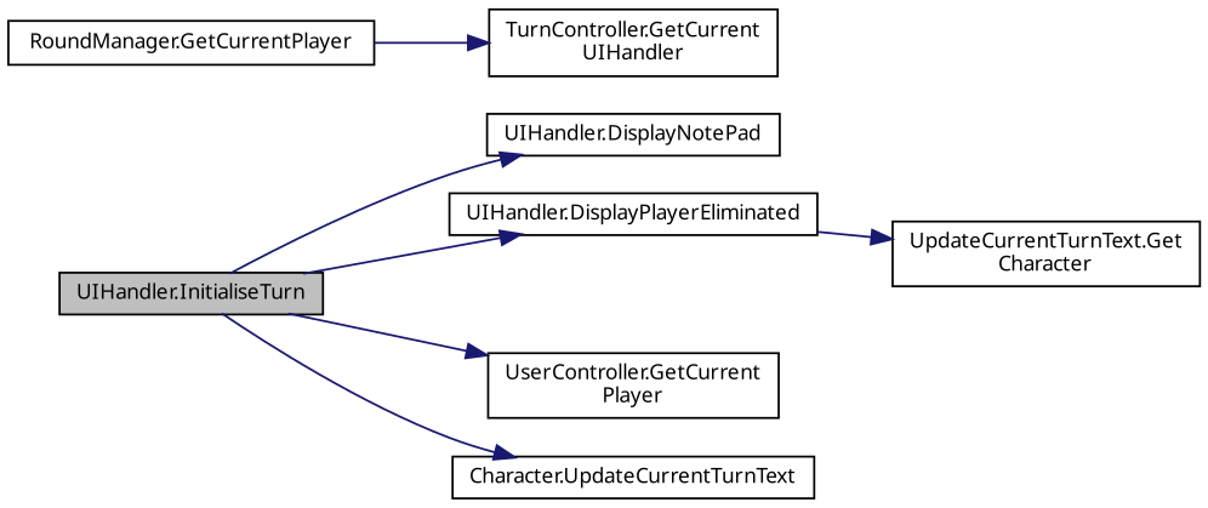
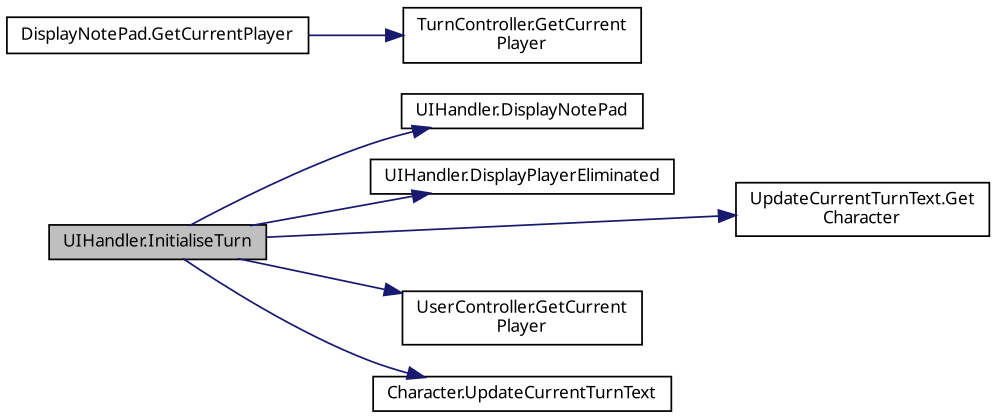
  digraph {
    fontname="Noto Sans"
    rankdir=LR
    node [color=black fillcolor=white fontname="Noto Sans" fontsize=10 shape=record style=filled]
    edge [color=midnightblue fontname="Noto Sans" fontsize=10 labelfontname=Helvetica labelfontsize=10 style=solid]
    n1 [fillcolor=grey75 fontcolor=black height=0.2 label="UIHandler.InitialiseTurn" width=0.4]
    n2 [height=0.2 label="UIHandler.DisplayNotePad" width=0.4]
    n3 [height=0.2 label="UIHandler.DisplayPlayerEliminated" width=0.4]
    n4 [height=0.2 label="UpdateCurrentTurnText.Get\lCharacter" width=0.4]
    n5 [height=0.2 label="UserController.GetCurrent\lPlayer" width=0.4]
    n6 [height=0.2 label="Character.UpdateCurrentTurnText" width=0.4]
-   n7 [height=0.2 label="RoundManager.GetCurrentPlayer" width=0.4]
-   n8 [height=0.2 label="TurnController.GetCurrent\lUIHandler" width=0.4]
+   n7 [height=0.2 label="DisplayNotePad.GetCurrentPlayer" width=0.4]
+   n8 [height=0.2 label="TurnController.GetCurrent\lPlayer" width=0.4]
    n1 -> n2
    n1 -> n3
-   n3 -> n4
+   n1 -> n4
    n1 -> n5
    n1 -> n6
    n7 -> n8
  }
